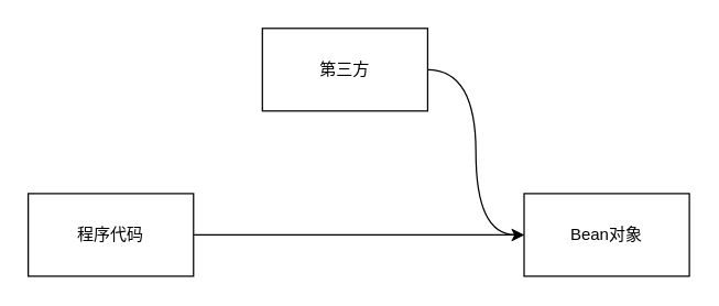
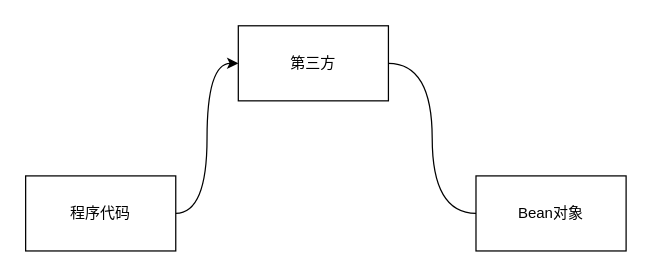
  <mxCell id="0" />
  <mxCell id="1" parent="0" />
- <mxCell id="2" style="edgeStyle=orthogonalEdgeStyle;rounded=0;orthogonalLoop=1;jettySize=auto;html=1;curved=1;" edge="1" parent="1" source="3" target="6"><mxGeometry relative="1" as="geometry" /></mxCell>
+ <mxCell id="2" style="edgeStyle=orthogonalEdgeStyle;rounded=0;orthogonalLoop=1;jettySize=auto;html=1;entryX=0;entryY=0.5;entryDx=0;entryDy=0;curved=1;" edge="1" parent="1" source="3" target="5"><mxGeometry relative="1" as="geometry" /></mxCell>
  <mxCell id="3" value="程序代码" style="rounded=0;whiteSpace=wrap;html=1;" vertex="1" parent="1"><mxGeometry x="20" y="140" width="120" height="60" as="geometry" /></mxCell>
- <mxCell id="4" style="edgeStyle=orthogonalEdgeStyle;rounded=0;orthogonalLoop=1;jettySize=auto;html=1;curved=1;entryX=0;entryY=0.5;entryDx=0;entryDy=0;" edge="1" parent="1" source="5" target="6"><mxGeometry relative="1" as="geometry" /></mxCell>
+ <mxCell id="4" style="edgeStyle=orthogonalEdgeStyle;rounded=0;orthogonalLoop=1;jettySize=auto;html=1;curved=1;entryX=0;entryY=0.5;entryDx=0;entryDy=0;endArrow=none;" edge="1" parent="1" source="5" target="6"><mxGeometry relative="1" as="geometry" /></mxCell>
  <mxCell id="5" value="第三方" style="rounded=0;whiteSpace=wrap;html=1;" vertex="1" parent="1"><mxGeometry x="190" y="20" width="120" height="60" as="geometry" /></mxCell>
  <mxCell id="6" value="Bean对象" style="rounded=0;whiteSpace=wrap;html=1;" vertex="1" parent="1"><mxGeometry x="380" y="140" width="120" height="60" as="geometry" /></mxCell>
